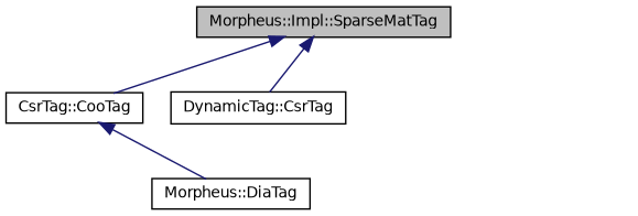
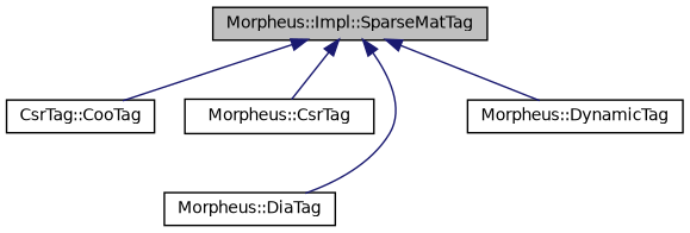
  digraph {
    node [color=black fillcolor=white fontname=Helvetica fontsize=10 shape=record style=filled]
    edge [color=midnightblue dir=back fontname=Helvetica fontsize=10 labelfontname=Helvetica labelfontsize=10 style=solid]
    n1 [fillcolor=grey75 fontcolor=black height=0.2 label="Morpheus::Impl::SparseMatTag" width=0.4]
    n2 [height=0.2 label="CsrTag::CooTag" width=0.4]
-   n3 [height=0.2 label="DynamicTag::CsrTag" width=0.4]
+   n3 [height=0.2 label="Morpheus::CsrTag" width=0.4]
    n4 [height=0.2 label="Morpheus::DiaTag" width=0.4]
+   n5 [height=0.2 label="Morpheus::DynamicTag" width=0.4]
    n1 -> n2
    n1 -> n3
-   n2 -> n4
+   n1 -> n4
+   n1 -> n5
  }
